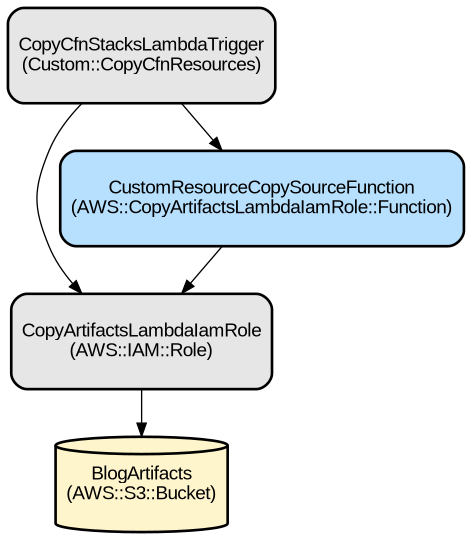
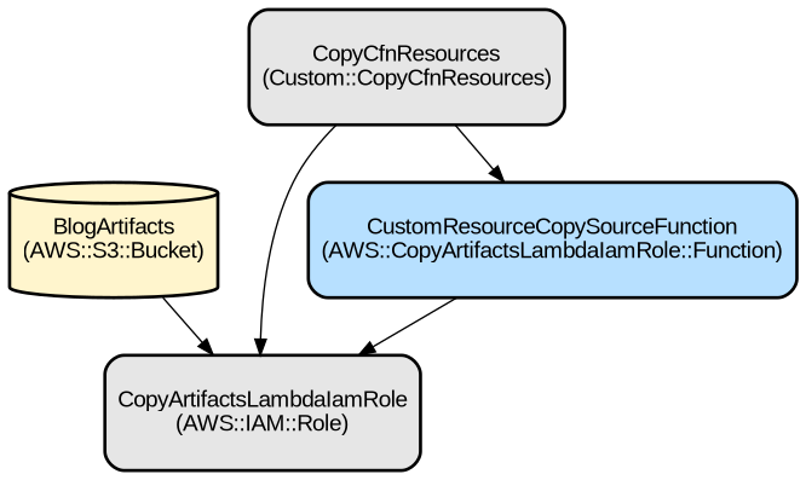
  digraph {
    node [color=black fillcolor="#E6E6E6" fontname=Arial shape=rectangle style="filled,bold,rounded"]
    n1 [fillcolor="#FFF5CD" height=1 label="BlogArtifacts\n(AWS::S3::Bucket)" shape=cylinder]
    n2 [height=1 label="CopyArtifactsLambdaIamRole\n(AWS::IAM::Role)"]
    n3 [fillcolor="#B7E0FF" height=1 label="CustomResourceCopySourceFunction\n(AWS::CopyArtifactsLambdaIamRole::Function)"]
-   n4 [height=1 label="CopyCfnStacksLambdaTrigger\n(Custom::CopyCfnResources)"]
-   n2 -> n1
+   n4 [height=1 label="CopyCfnResources\n(Custom::CopyCfnResources)"]
+   n1 -> n2
    n3 -> n2
    n4 -> n2
    n4 -> n3
  }
